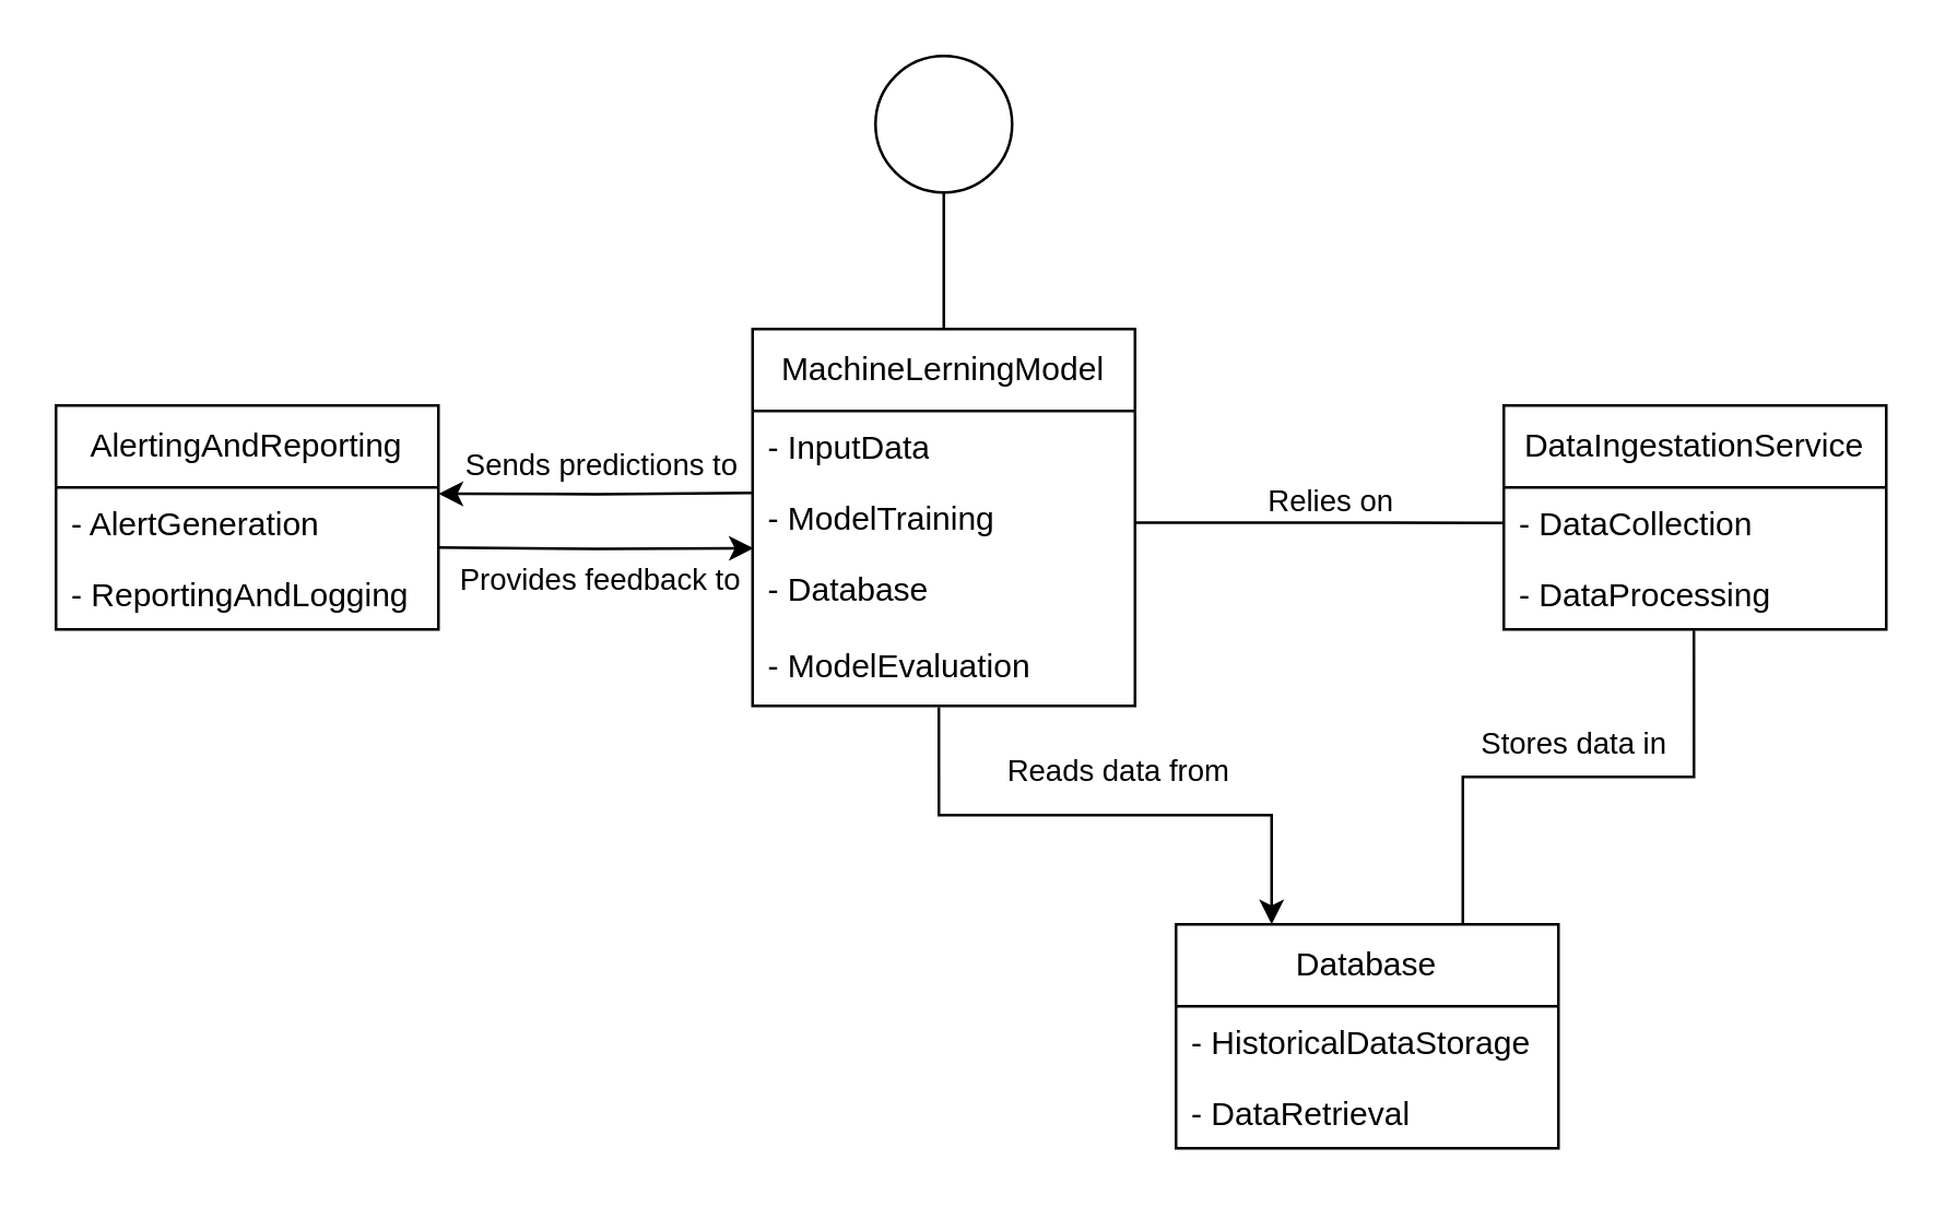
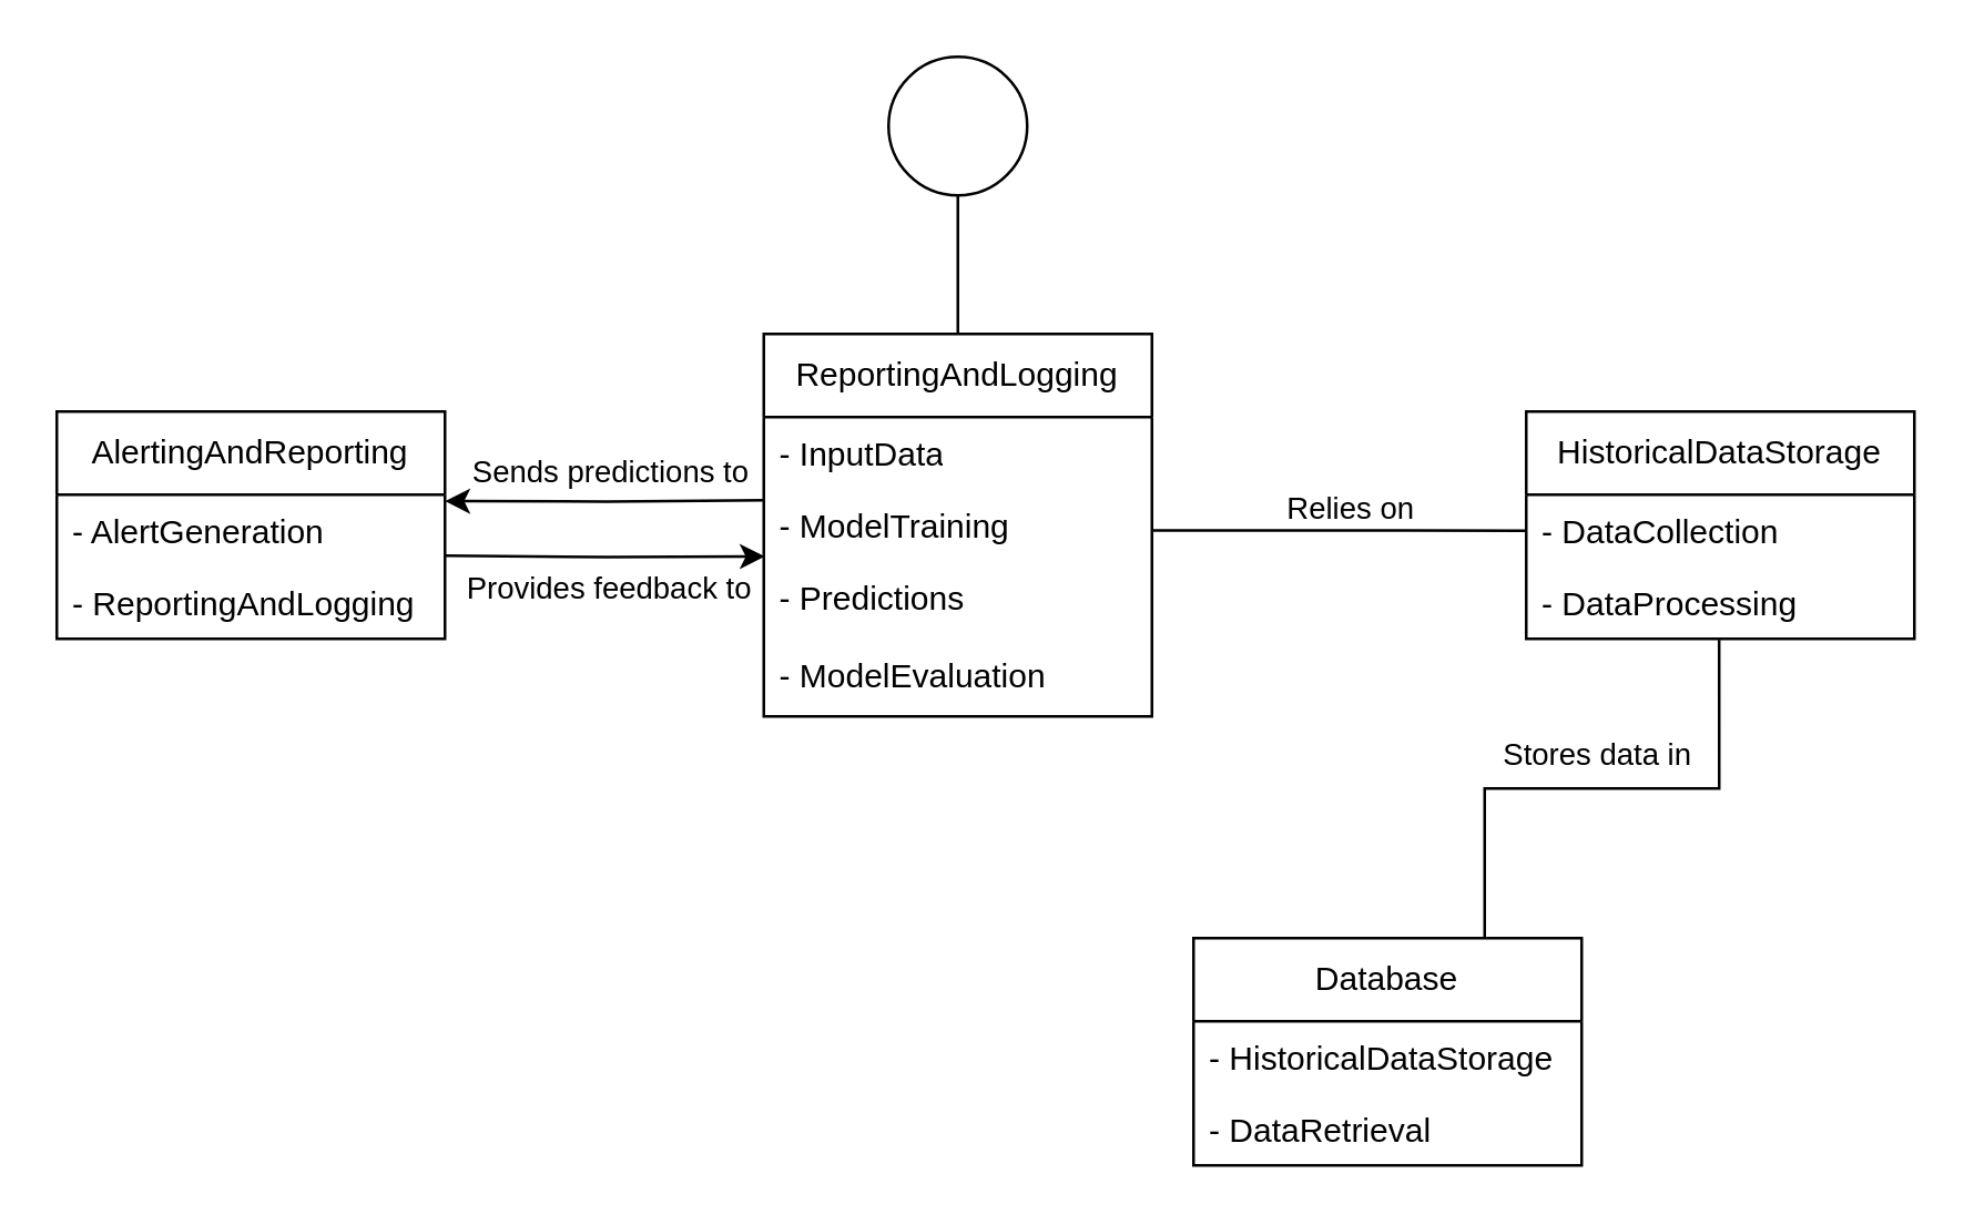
  <mxCell id="0" />
  <mxCell id="1" parent="0" />
  <mxCell id="2" style="edgeStyle=orthogonalEdgeStyle;rounded=0;orthogonalLoop=1;jettySize=auto;html=1;entryX=0.5;entryY=0;entryDx=0;entryDy=0;endArrow=none;endFill=0;" edge="1" parent="1" source="3" target="4"><mxGeometry relative="1" as="geometry" /></mxCell>
  <mxCell id="3" value="" style="ellipse;whiteSpace=wrap;html=1;aspect=fixed;" vertex="1" parent="1"><mxGeometry x="320" y="20" width="50" height="50" as="geometry" /></mxCell>
- <mxCell id="4" value="MachineLerningModel" style="swimlane;fontStyle=0;childLayout=stackLayout;horizontal=1;startSize=30;fillColor=none;horizontalStack=0;resizeParent=1;resizeParentMax=0;resizeLast=0;collapsible=1;marginBottom=0;whiteSpace=wrap;html=1;" vertex="1" parent="1"><mxGeometry x="275" y="120" width="140" height="138" as="geometry"><mxRectangle x="320" y="160" width="160" height="30" as="alternateBounds" /></mxGeometry></mxCell>
+ <mxCell id="4" value="ReportingAndLogging" style="swimlane;fontStyle=0;childLayout=stackLayout;horizontal=1;startSize=30;fillColor=none;horizontalStack=0;resizeParent=1;resizeParentMax=0;resizeLast=0;collapsible=1;marginBottom=0;whiteSpace=wrap;html=1;" vertex="1" parent="1"><mxGeometry x="275" y="120" width="140" height="138" as="geometry"><mxRectangle x="320" y="160" width="160" height="30" as="alternateBounds" /></mxGeometry></mxCell>
  <mxCell id="5" value="- InputData" style="text;strokeColor=none;fillColor=none;align=left;verticalAlign=top;spacingLeft=4;spacingRight=4;overflow=hidden;rotatable=0;points=[[0,0.5],[1,0.5]];portConstraint=eastwest;whiteSpace=wrap;html=1;" vertex="1" parent="4"><mxGeometry y="30" width="140" height="26" as="geometry" /></mxCell>
  <mxCell id="6" value="- ModelTraining" style="text;strokeColor=none;fillColor=none;align=left;verticalAlign=top;spacingLeft=4;spacingRight=4;overflow=hidden;rotatable=0;points=[[0,0.5],[1,0.5]];portConstraint=eastwest;whiteSpace=wrap;html=1;" vertex="1" parent="4"><mxGeometry y="56" width="140" height="26" as="geometry" /></mxCell>
- <mxCell id="7" value="- Database" style="text;strokeColor=none;fillColor=none;align=left;verticalAlign=top;spacingLeft=4;spacingRight=4;overflow=hidden;rotatable=0;points=[[0,0.5],[1,0.5]];portConstraint=eastwest;whiteSpace=wrap;html=1;" vertex="1" parent="4"><mxGeometry y="82" width="140" height="28" as="geometry" /></mxCell>
+ <mxCell id="7" value="- Predictions" style="text;strokeColor=none;fillColor=none;align=left;verticalAlign=top;spacingLeft=4;spacingRight=4;overflow=hidden;rotatable=0;points=[[0,0.5],[1,0.5]];portConstraint=eastwest;whiteSpace=wrap;html=1;" vertex="1" parent="4"><mxGeometry y="82" width="140" height="28" as="geometry" /></mxCell>
  <mxCell id="8" value="- ModelEvaluation" style="text;strokeColor=none;fillColor=none;align=left;verticalAlign=top;spacingLeft=4;spacingRight=4;overflow=hidden;rotatable=0;points=[[0,0.5],[1,0.5]];portConstraint=eastwest;whiteSpace=wrap;html=1;" vertex="1" parent="4"><mxGeometry y="110" width="140" height="28" as="geometry" /></mxCell>
- <mxCell id="9" value="DataIngestationService" style="swimlane;fontStyle=0;childLayout=stackLayout;horizontal=1;startSize=30;fillColor=none;horizontalStack=0;resizeParent=1;resizeParentMax=0;resizeLast=0;collapsible=1;marginBottom=0;whiteSpace=wrap;html=1;" vertex="1" parent="1"><mxGeometry x="550" y="148" width="140" height="82" as="geometry"><mxRectangle x="320" y="160" width="160" height="30" as="alternateBounds" /></mxGeometry></mxCell>
+ <mxCell id="9" value="HistoricalDataStorage" style="swimlane;fontStyle=0;childLayout=stackLayout;horizontal=1;startSize=30;fillColor=none;horizontalStack=0;resizeParent=1;resizeParentMax=0;resizeLast=0;collapsible=1;marginBottom=0;whiteSpace=wrap;html=1;" vertex="1" parent="1"><mxGeometry x="550" y="148" width="140" height="82" as="geometry"><mxRectangle x="320" y="160" width="160" height="30" as="alternateBounds" /></mxGeometry></mxCell>
  <mxCell id="10" value="- DataCollection" style="text;strokeColor=none;fillColor=none;align=left;verticalAlign=top;spacingLeft=4;spacingRight=4;overflow=hidden;rotatable=0;points=[[0,0.5],[1,0.5]];portConstraint=eastwest;whiteSpace=wrap;html=1;" vertex="1" parent="9"><mxGeometry y="30" width="140" height="26" as="geometry" /></mxCell>
  <mxCell id="11" value="- DataProcessing" style="text;strokeColor=none;fillColor=none;align=left;verticalAlign=top;spacingLeft=4;spacingRight=4;overflow=hidden;rotatable=0;points=[[0,0.5],[1,0.5]];portConstraint=eastwest;whiteSpace=wrap;html=1;" vertex="1" parent="9"><mxGeometry y="56" width="140" height="26" as="geometry" /></mxCell>
  <mxCell id="12" value="Database" style="swimlane;fontStyle=0;childLayout=stackLayout;horizontal=1;startSize=30;fillColor=none;horizontalStack=0;resizeParent=1;resizeParentMax=0;resizeLast=0;collapsible=1;marginBottom=0;whiteSpace=wrap;html=1;" vertex="1" parent="1"><mxGeometry x="430" y="338" width="140" height="82" as="geometry"><mxRectangle x="320" y="160" width="160" height="30" as="alternateBounds" /></mxGeometry></mxCell>
  <mxCell id="13" value="- HistoricalDataStorage" style="text;strokeColor=none;fillColor=none;align=left;verticalAlign=top;spacingLeft=4;spacingRight=4;overflow=hidden;rotatable=0;points=[[0,0.5],[1,0.5]];portConstraint=eastwest;whiteSpace=wrap;html=1;" vertex="1" parent="12"><mxGeometry y="30" width="140" height="26" as="geometry" /></mxCell>
  <mxCell id="14" value="- DataRetrieval" style="text;strokeColor=none;fillColor=none;align=left;verticalAlign=top;spacingLeft=4;spacingRight=4;overflow=hidden;rotatable=0;points=[[0,0.5],[1,0.5]];portConstraint=eastwest;whiteSpace=wrap;html=1;" vertex="1" parent="12"><mxGeometry y="56" width="140" height="26" as="geometry" /></mxCell>
  <mxCell id="15" value="AlertingAndReporting" style="swimlane;fontStyle=0;childLayout=stackLayout;horizontal=1;startSize=30;fillColor=none;horizontalStack=0;resizeParent=1;resizeParentMax=0;resizeLast=0;collapsible=1;marginBottom=0;whiteSpace=wrap;html=1;" vertex="1" parent="1"><mxGeometry x="20" y="148" width="140" height="82" as="geometry"><mxRectangle x="320" y="160" width="160" height="30" as="alternateBounds" /></mxGeometry></mxCell>
  <mxCell id="16" value="- AlertGeneration" style="text;strokeColor=none;fillColor=none;align=left;verticalAlign=top;spacingLeft=4;spacingRight=4;overflow=hidden;rotatable=0;points=[[0,0.5],[1,0.5]];portConstraint=eastwest;whiteSpace=wrap;html=1;" vertex="1" parent="15"><mxGeometry y="30" width="140" height="26" as="geometry" /></mxCell>
  <mxCell id="17" value="- ReportingAndLogging" style="text;strokeColor=none;fillColor=none;align=left;verticalAlign=top;spacingLeft=4;spacingRight=4;overflow=hidden;rotatable=0;points=[[0,0.5],[1,0.5]];portConstraint=eastwest;whiteSpace=wrap;html=1;" vertex="1" parent="15"><mxGeometry y="56" width="140" height="26" as="geometry" /></mxCell>
  <mxCell id="18" value="" style="endArrow=none;html=1;edgeStyle=orthogonalEdgeStyle;rounded=0;exitX=0.998;exitY=0.574;exitDx=0;exitDy=0;entryX=0;entryY=0.5;entryDx=0;entryDy=0;exitPerimeter=0;endFill=1;" edge="1" parent="1" source="6" target="10"><mxGeometry relative="1" as="geometry"><mxPoint x="260" y="280" as="sourcePoint" /><mxPoint x="420" y="280" as="targetPoint" /></mxGeometry></mxCell>
  <mxCell id="19" value="Relies on" style="edgeLabel;resizable=0;html=1;align=right;verticalAlign=bottom;" connectable="0" vertex="1" parent="18"><mxGeometry x="1" relative="1" as="geometry"><mxPoint x="-40" as="offset" /></mxGeometry></mxCell>
- <mxCell id="20" value="" style="endArrow=classic;html=1;edgeStyle=orthogonalEdgeStyle;rounded=0;exitX=0.487;exitY=1.019;exitDx=0;exitDy=0;exitPerimeter=0;entryX=0.25;entryY=0;entryDx=0;entryDy=0;endFill=1;" edge="1" parent="1" source="8" target="12"><mxGeometry relative="1" as="geometry"><mxPoint x="340" y="310" as="sourcePoint" /><mxPoint x="500" y="310" as="targetPoint" /></mxGeometry></mxCell>
- <mxCell id="21" value="Reads data from" style="edgeLabel;resizable=0;html=1;align=right;verticalAlign=bottom;" connectable="0" vertex="1" parent="20"><mxGeometry x="1" relative="1" as="geometry"><mxPoint x="-15" y="-48" as="offset" /></mxGeometry></mxCell>
  <mxCell id="22" value="" style="endArrow=classic;html=1;edgeStyle=orthogonalEdgeStyle;rounded=0;exitX=0.003;exitY=0.567;exitDx=0;exitDy=0;entryX=1;entryY=0.5;entryDx=0;entryDy=0;exitPerimeter=0;endFill=1;" edge="1" parent="1"><mxGeometry relative="1" as="geometry"><mxPoint x="275.42" y="180.042" as="sourcePoint" /><mxPoint x="160" y="180.3" as="targetPoint" /></mxGeometry></mxCell>
  <mxCell id="23" value="Sends predictions to" style="edgeLabel;resizable=0;html=1;align=right;verticalAlign=bottom;" connectable="0" vertex="1" parent="22"><mxGeometry x="1" relative="1" as="geometry"><mxPoint x="110" y="-2" as="offset" /></mxGeometry></mxCell>
  <mxCell id="24" value="" style="endArrow=none;html=1;edgeStyle=orthogonalEdgeStyle;rounded=0;exitX=0.497;exitY=1.016;exitDx=0;exitDy=0;exitPerimeter=0;entryX=0.75;entryY=0;entryDx=0;entryDy=0;endFill=1;" edge="1" parent="1" source="11" target="12"><mxGeometry relative="1" as="geometry"><mxPoint x="353" y="269" as="sourcePoint" /><mxPoint x="475" y="348" as="targetPoint" /></mxGeometry></mxCell>
  <mxCell id="25" value="Stores data in" style="edgeLabel;resizable=0;html=1;align=right;verticalAlign=bottom;" connectable="0" vertex="1" parent="24"><mxGeometry x="1" relative="1" as="geometry"><mxPoint x="75" y="-58" as="offset" /></mxGeometry></mxCell>
  <mxCell id="26" value="" style="endArrow=classic;html=1;edgeStyle=orthogonalEdgeStyle;rounded=0;exitX=0.003;exitY=0.567;exitDx=0;exitDy=0;entryX=1;entryY=0.5;entryDx=0;entryDy=0;exitPerimeter=0;endFill=1;" edge="1" parent="1"><mxGeometry relative="1" as="geometry"><mxPoint x="160" y="200.002" as="sourcePoint" /><mxPoint x="275.42" y="200.26" as="targetPoint" /></mxGeometry></mxCell>
  <mxCell id="27" value="Provides feedback to" style="edgeLabel;resizable=0;html=1;align=right;verticalAlign=bottom;" connectable="0" vertex="1" parent="26"><mxGeometry x="1" relative="1" as="geometry"><mxPoint x="-5" y="20" as="offset" /></mxGeometry></mxCell>
